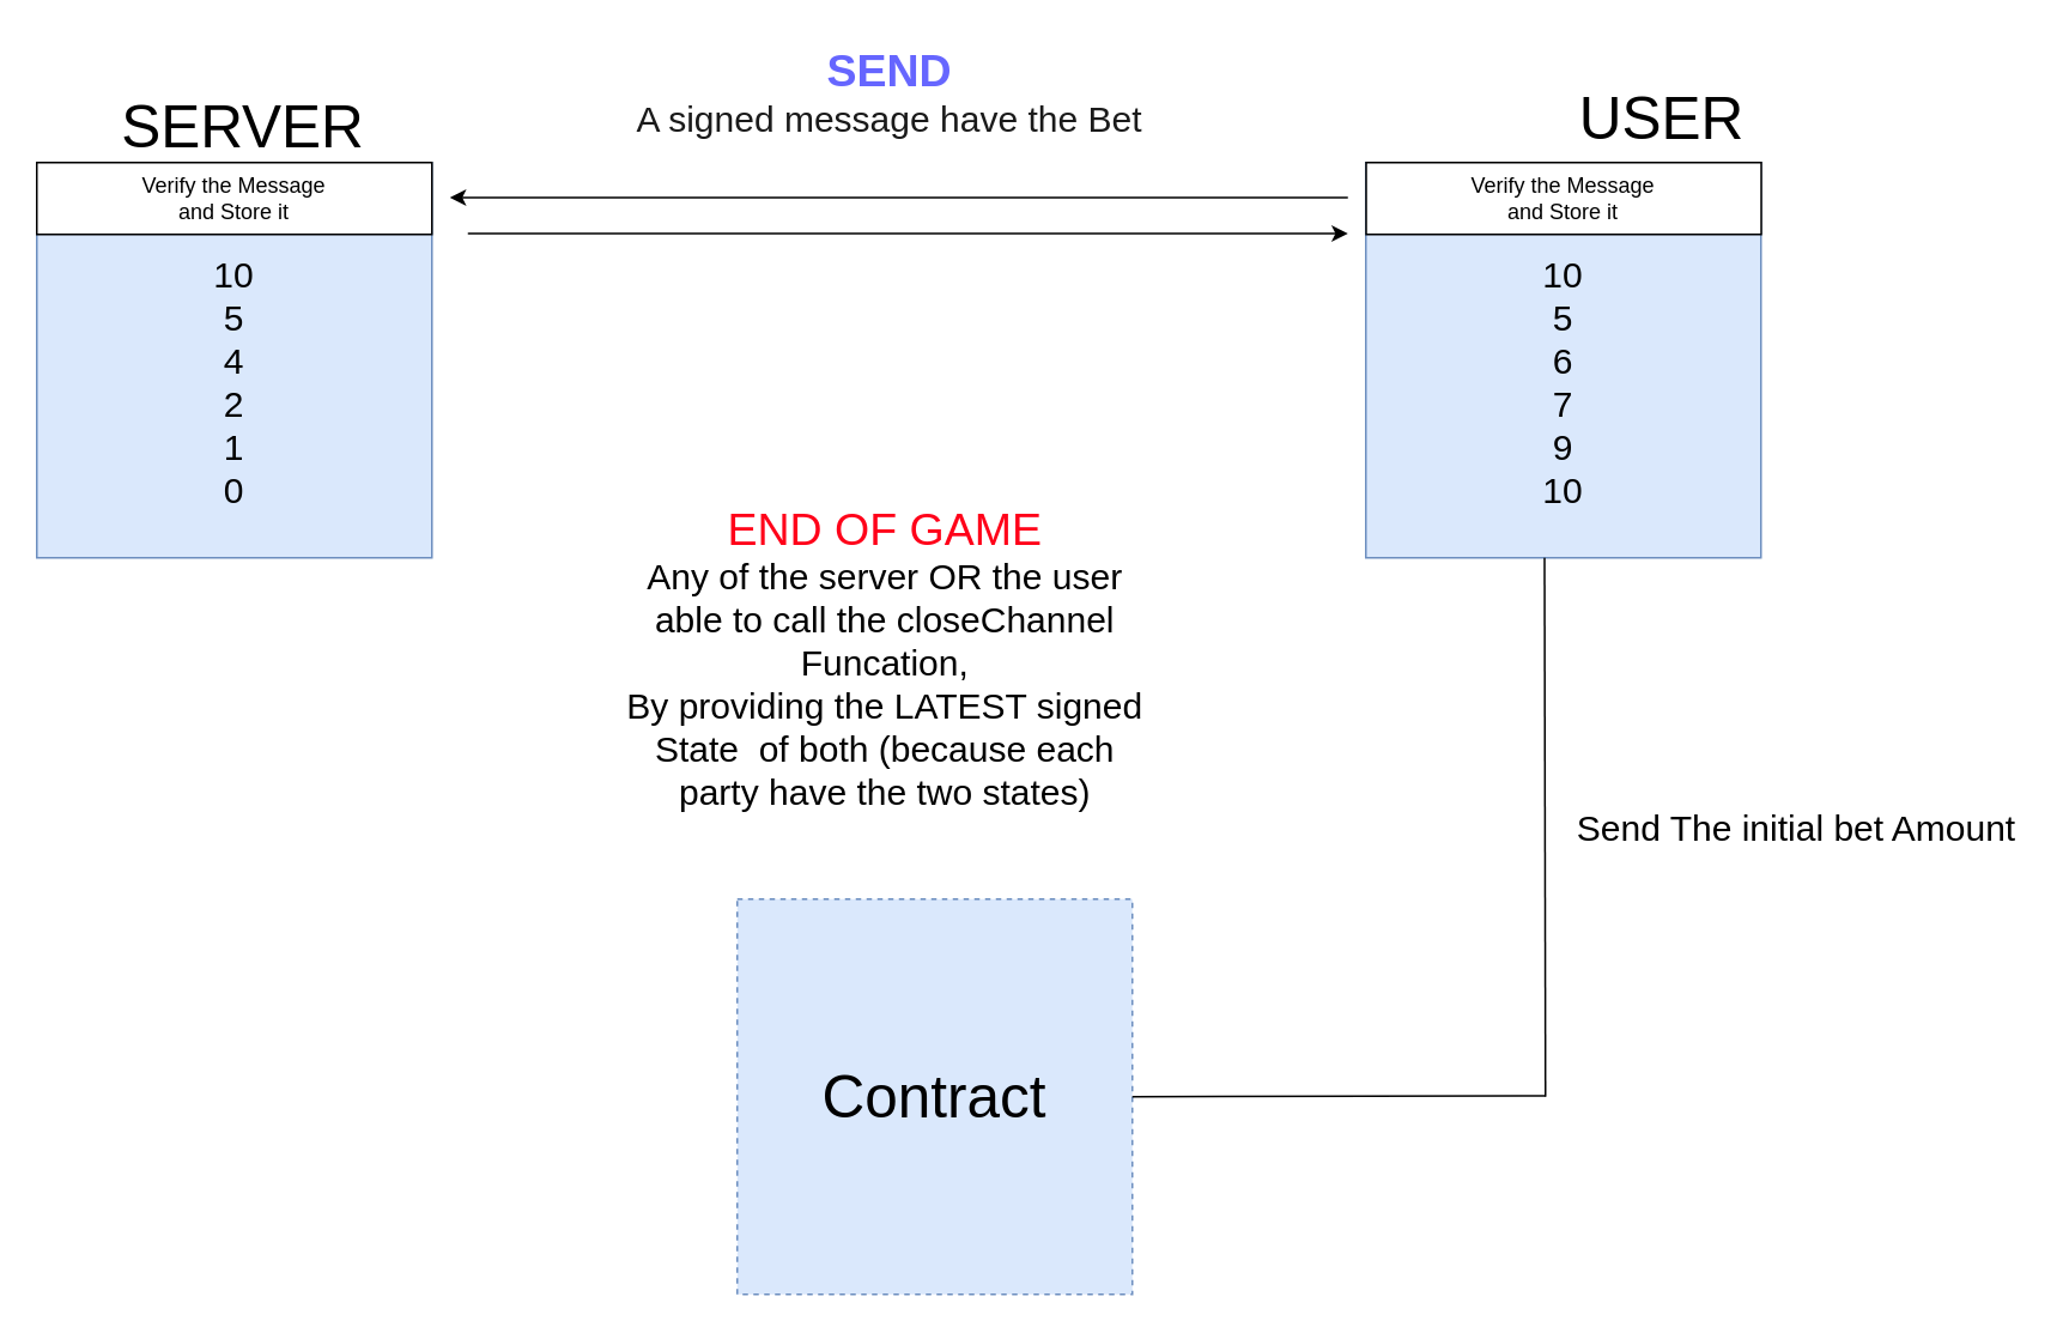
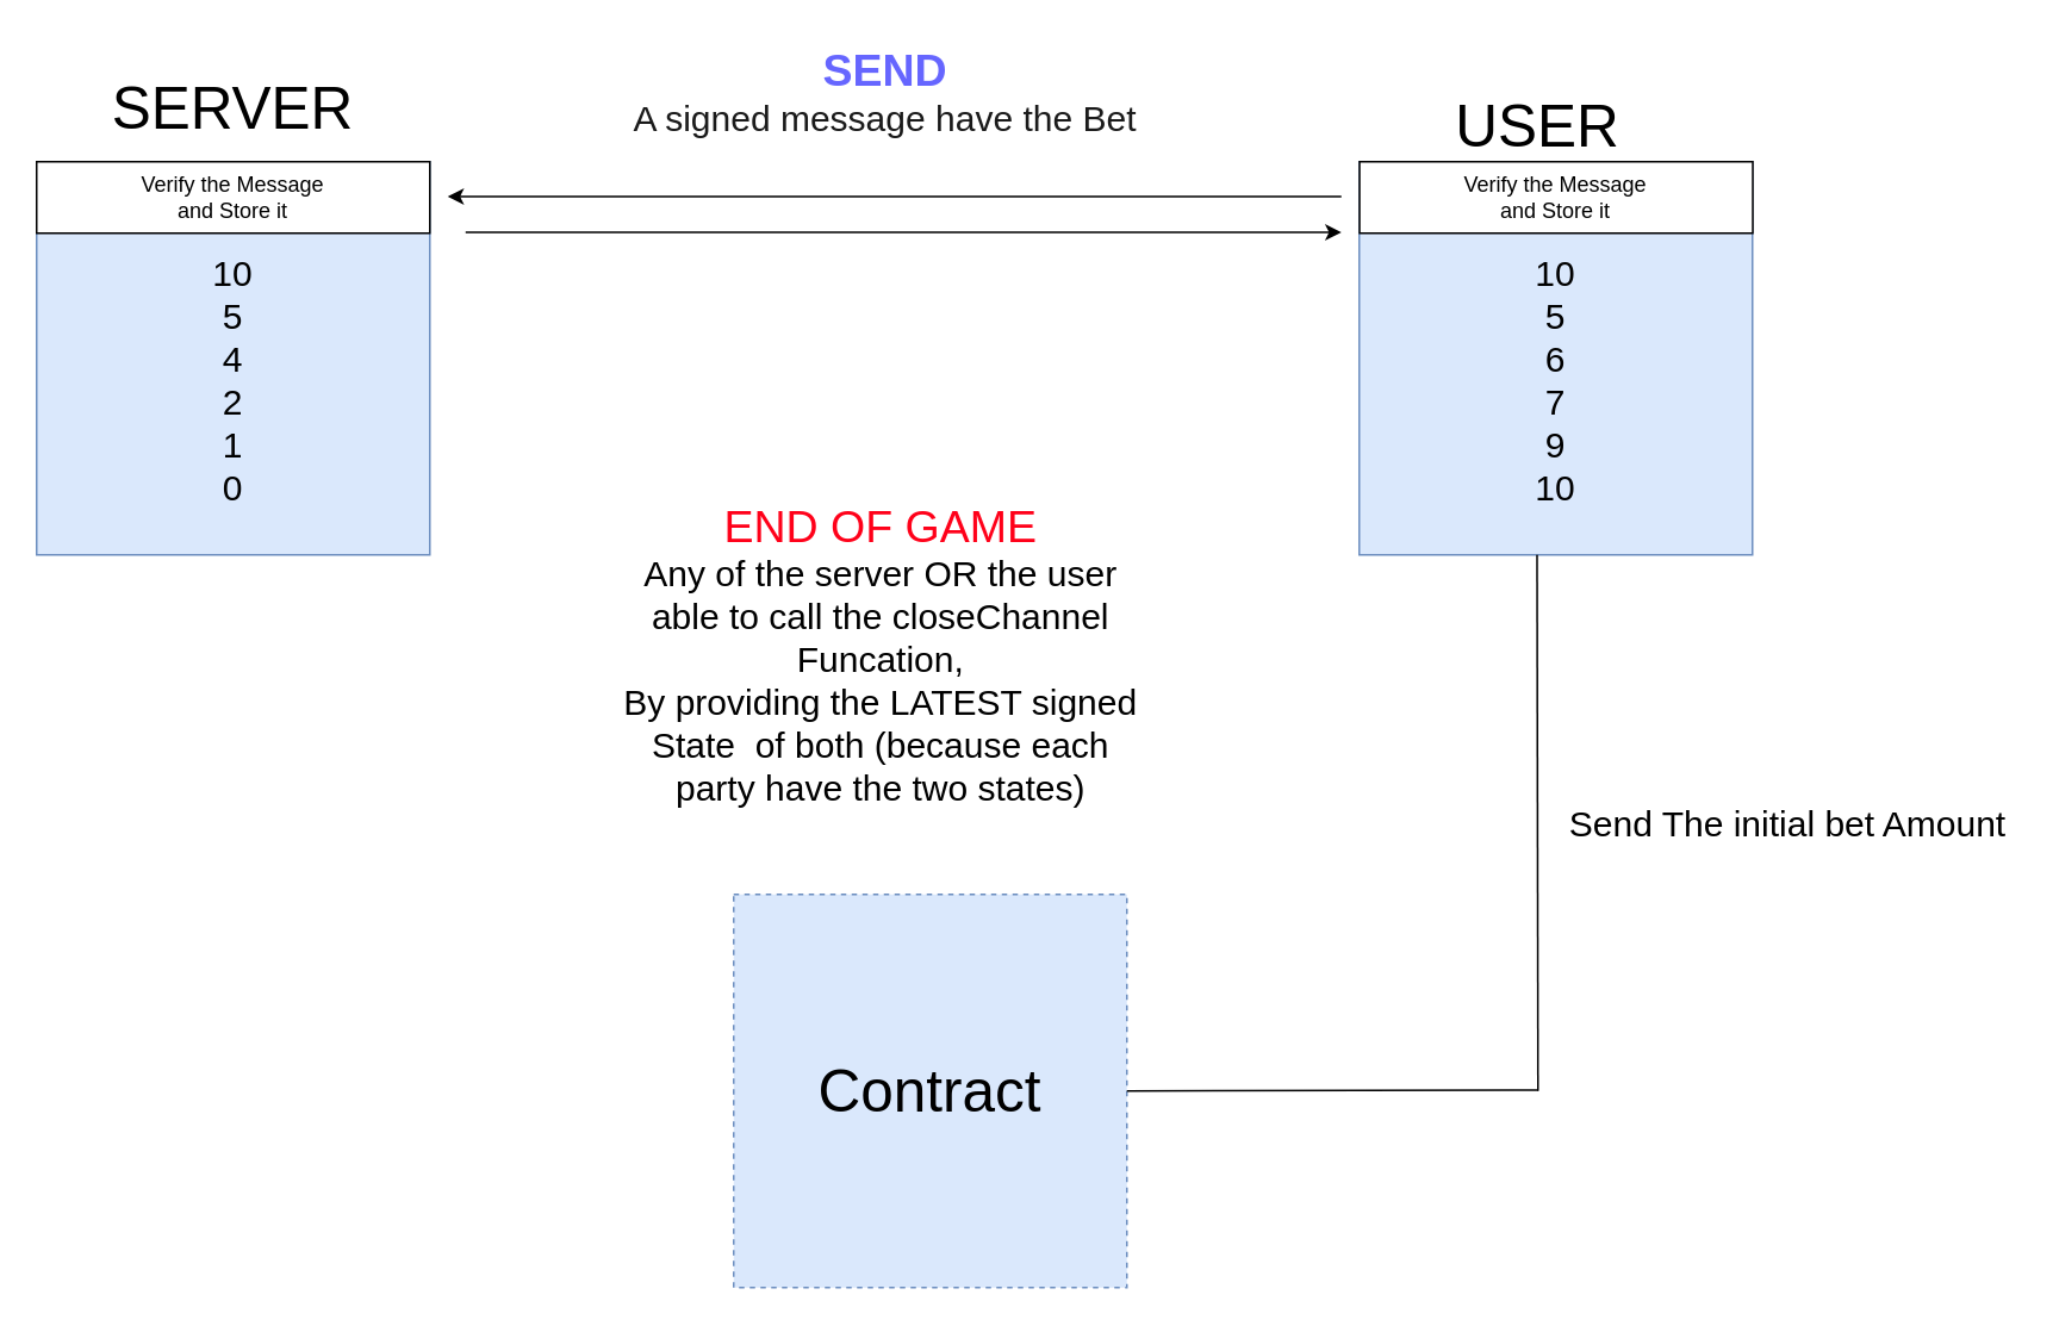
  <mxCell id="0" />
  <mxCell id="1" parent="0" />
  <mxCell id="2" style="edgeStyle=orthogonalEdgeStyle;rounded=0;orthogonalLoop=1;jettySize=auto;html=1;" edge="1" parent="1"><mxGeometry relative="1" as="geometry"><mxPoint x="750" y="129.5" as="targetPoint" /><mxPoint x="260" y="129.5" as="sourcePoint" /></mxGeometry></mxCell>
  <mxCell id="3" value="&lt;div style=&quot;font-size: 20px&quot;&gt;&lt;br&gt;&lt;/div&gt;&lt;div style=&quot;font-size: 20px&quot;&gt;10&lt;br&gt;&lt;/div&gt;&lt;div style=&quot;font-size: 20px&quot;&gt;&lt;font style=&quot;font-size: 20px&quot;&gt;5&lt;/font&gt;&lt;/div&gt;&lt;div style=&quot;font-size: 20px&quot;&gt;&lt;font style=&quot;font-size: 20px&quot;&gt;4&lt;/font&gt;&lt;/div&gt;&lt;div style=&quot;font-size: 20px&quot;&gt;&lt;font style=&quot;font-size: 20px&quot;&gt;2&lt;/font&gt;&lt;/div&gt;&lt;div style=&quot;font-size: 20px&quot;&gt;&lt;font style=&quot;font-size: 20px&quot;&gt;1&lt;/font&gt;&lt;/div&gt;&lt;div style=&quot;font-size: 20px&quot;&gt;&lt;font style=&quot;font-size: 20px&quot;&gt;0&lt;br&gt;&lt;/font&gt;&lt;/div&gt;" style="whiteSpace=wrap;html=1;aspect=fixed;fillColor=#dae8fc;strokeColor=#6c8ebf;" vertex="1" parent="1"><mxGeometry x="20" y="90" width="220" height="220" as="geometry" /></mxCell>
  <mxCell id="4" style="edgeStyle=orthogonalEdgeStyle;rounded=0;orthogonalLoop=1;jettySize=auto;html=1;" edge="1" parent="1"><mxGeometry relative="1" as="geometry"><mxPoint x="250" y="109.5" as="targetPoint" /><mxPoint x="750" y="109.5" as="sourcePoint" /></mxGeometry></mxCell>
  <mxCell id="5" value="&lt;div style=&quot;font-size: 20px&quot;&gt;&lt;font style=&quot;font-size: 20px&quot;&gt;&lt;br&gt;&lt;/font&gt;&lt;/div&gt;&lt;div style=&quot;font-size: 20px&quot;&gt;&lt;font style=&quot;font-size: 20px&quot;&gt;10&lt;br&gt;&lt;/font&gt;&lt;/div&gt;&lt;div style=&quot;font-size: 20px&quot;&gt;&lt;font style=&quot;font-size: 20px&quot;&gt;5&lt;/font&gt;&lt;/div&gt;&lt;div style=&quot;font-size: 20px&quot;&gt;&lt;font style=&quot;font-size: 20px&quot;&gt;6&lt;/font&gt;&lt;/div&gt;&lt;div style=&quot;font-size: 20px&quot;&gt;&lt;font style=&quot;font-size: 20px&quot;&gt;7&lt;/font&gt;&lt;/div&gt;&lt;div style=&quot;font-size: 20px&quot;&gt;&lt;font style=&quot;font-size: 20px&quot;&gt;9&lt;/font&gt;&lt;/div&gt;&lt;div style=&quot;font-size: 20px&quot;&gt;&lt;font style=&quot;font-size: 20px&quot;&gt;10&lt;br&gt;&lt;/font&gt;&lt;/div&gt;" style="whiteSpace=wrap;html=1;aspect=fixed;fillColor=#dae8fc;strokeColor=#6c8ebf;" vertex="1" parent="1"><mxGeometry x="760" y="90" width="220" height="220" as="geometry" /></mxCell>
  <mxCell id="6" value="&lt;font style=&quot;font-size: 33px&quot;&gt;Contract&lt;/font&gt;" style="whiteSpace=wrap;html=1;aspect=fixed;fillColor=#dae8fc;strokeColor=#6c8ebf;dashed=1;" vertex="1" parent="1"><mxGeometry x="410" y="500" width="220" height="220" as="geometry" /></mxCell>
  <mxCell id="7" value="&lt;div&gt;&lt;font color=&quot;#6666FF&quot;&gt;&lt;b&gt;&lt;font style=&quot;font-size: 25px&quot;&gt;SEND&lt;/font&gt;&lt;/b&gt;&lt;br&gt;&lt;/font&gt;&lt;/div&gt;&lt;div style=&quot;font-size: 20px&quot;&gt;&lt;font style=&quot;font-size: 20px&quot; color=&quot;#1A1A1A&quot;&gt;A signed message have the Bet&lt;/font&gt;&lt;br&gt;&lt;font color=&quot;#6666FF&quot;&gt;&lt;/font&gt;&lt;/div&gt;" style="text;html=1;strokeColor=none;fillColor=none;align=center;verticalAlign=middle;whiteSpace=wrap;rounded=0;" vertex="1" parent="1"><mxGeometry x="345" y="20" width="300" height="60" as="geometry" /></mxCell>
  <mxCell id="8" value="&lt;div&gt;Verify the Message &lt;br&gt;&lt;/div&gt;&lt;div&gt;and Store it&lt;/div&gt;" style="rounded=0;whiteSpace=wrap;html=1;" vertex="1" parent="1"><mxGeometry x="20" y="90" width="220" height="40" as="geometry" /></mxCell>
- <mxCell id="9" value="&lt;font style=&quot;font-size: 33px&quot;&gt;SERVER&lt;/font&gt;" style="text;html=1;strokeColor=none;fillColor=none;align=center;verticalAlign=middle;whiteSpace=wrap;rounded=0;" vertex="1" parent="1"><mxGeometry x="55" y="60" width="160" height="20" as="geometry" /></mxCell>
- <mxCell id="10" value="&lt;font style=&quot;font-size: 33px&quot;&gt;USER&lt;/font&gt;" style="text;html=1;strokeColor=none;fillColor=none;align=center;verticalAlign=middle;whiteSpace=wrap;rounded=0;" vertex="1" parent="1"><mxGeometry x="845" y="55" width="160" height="20" as="geometry" /></mxCell>
+ <mxCell id="9" value="&lt;font style=&quot;font-size: 33px&quot;&gt;SERVER&lt;/font&gt;" style="text;html=1;strokeColor=none;fillColor=none;align=center;verticalAlign=middle;whiteSpace=wrap;rounded=0;" vertex="1" parent="1"><mxGeometry x="50" y="50" width="160" height="20" as="geometry" /></mxCell>
+ <mxCell id="10" value="&lt;font style=&quot;font-size: 33px&quot;&gt;USER&lt;/font&gt;" style="text;html=1;strokeColor=none;fillColor=none;align=center;verticalAlign=middle;whiteSpace=wrap;rounded=0;" vertex="1" parent="1"><mxGeometry x="780" y="60" width="160" height="20" as="geometry" /></mxCell>
  <mxCell id="11" value="&lt;div&gt;Verify the Message &lt;br&gt;&lt;/div&gt;&lt;div&gt;and Store it&lt;/div&gt;" style="rounded=0;whiteSpace=wrap;html=1;" vertex="1" parent="1"><mxGeometry x="760.167" y="90" width="220" height="40" as="geometry" /></mxCell>
  <mxCell id="12" value="" style="endArrow=none;html=1;" edge="1" parent="1"><mxGeometry width="50" height="50" relative="1" as="geometry"><mxPoint x="860" y="610" as="sourcePoint" /><mxPoint x="859.5" y="310" as="targetPoint" /></mxGeometry></mxCell>
  <mxCell id="13" value="" style="endArrow=none;html=1;exitX=1;exitY=0.5;exitDx=0;exitDy=0;" edge="1" parent="1" source="6"><mxGeometry width="50" height="50" relative="1" as="geometry"><mxPoint x="670.5" y="609.5" as="sourcePoint" /><mxPoint x="860" y="609.5" as="targetPoint" /></mxGeometry></mxCell>
  <mxCell id="14" value="&lt;font style=&quot;font-size: 20px&quot;&gt;Send The initial bet Amount &lt;/font&gt;" style="text;html=1;strokeColor=none;fillColor=none;align=center;verticalAlign=middle;whiteSpace=wrap;rounded=0;" vertex="1" parent="1"><mxGeometry x="870" y="440" width="260" height="40" as="geometry" /></mxCell>
  <mxCell id="15" value="&lt;div style=&quot;font-size: 25px&quot;&gt;&lt;font style=&quot;font-size: 25px&quot; color=&quot;#6666FF&quot;&gt;&lt;font style=&quot;font-size: 25px&quot; color=&quot;#FF0019&quot;&gt;END OF GAME&lt;/font&gt;&lt;br&gt;&lt;/font&gt;&lt;/div&gt;&lt;div style=&quot;font-size: 20px&quot;&gt;Any of the server OR the user able to call the closeChannel Funcation, &lt;br&gt;&lt;/div&gt;&lt;div style=&quot;font-size: 20px&quot;&gt;By providing the LATEST signed State&amp;nbsp; of both (because each party have the two states)&lt;br&gt;&lt;font color=&quot;#6666FF&quot;&gt;&lt;/font&gt;&lt;/div&gt;" style="text;html=1;strokeColor=none;fillColor=none;align=center;verticalAlign=middle;whiteSpace=wrap;rounded=0;" vertex="1" parent="1"><mxGeometry x="340" y="310" width="305" height="110" as="geometry" /></mxCell>
